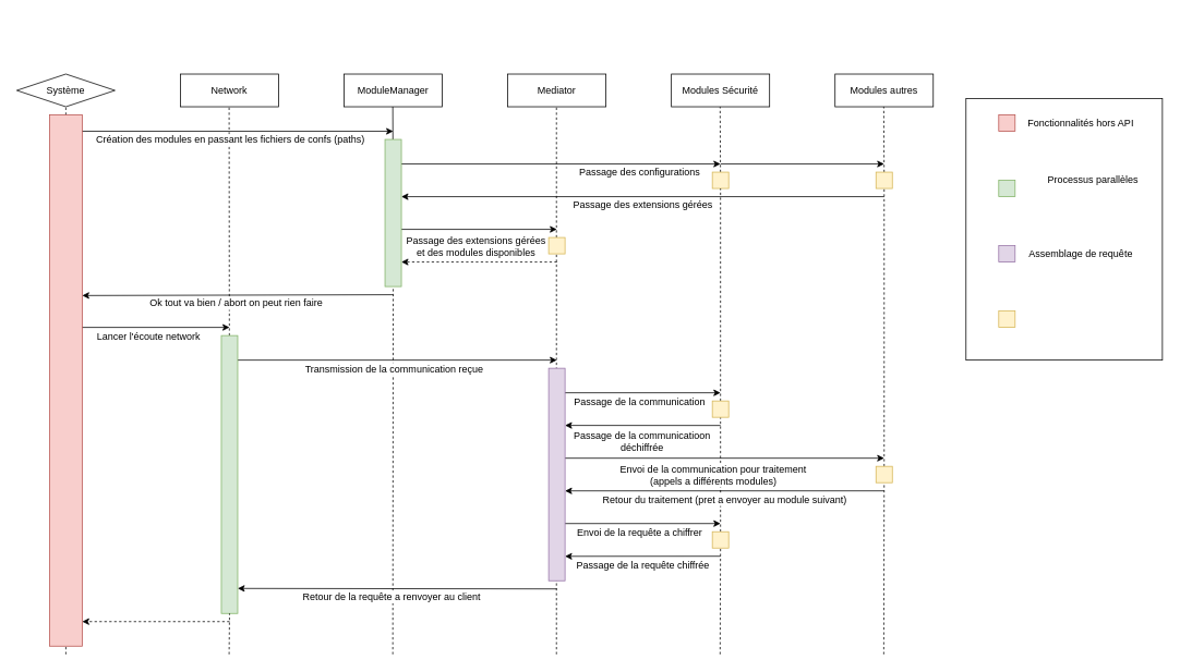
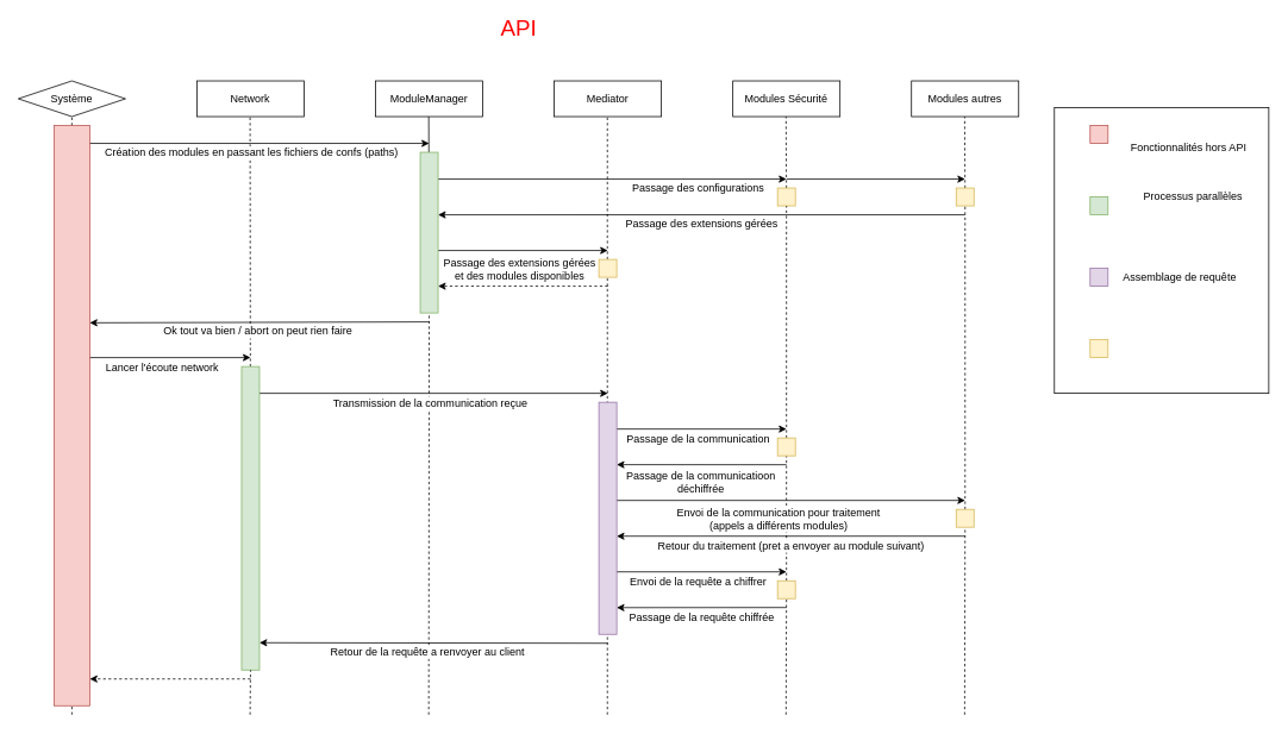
  <mxCell id="0" />
  <mxCell id="1" parent="0" />
  <mxCell id="2" value="" style="rounded=0;whiteSpace=wrap;html=1;" parent="1" vertex="1"><mxGeometry x="1180" y="120" width="240" height="320" as="geometry" /></mxCell>
  <mxCell id="3" value="" style="endArrow=none;html=1;entryX=0.5;entryY=1;entryDx=0;entryDy=0;dashed=1;" parent="1" source="48" target="47" edge="1"><mxGeometry width="50" height="50" relative="1" as="geometry"><mxPoint x="879.5" y="800" as="sourcePoint" /><mxPoint x="880" y="230" as="targetPoint" /></mxGeometry></mxCell>
  <mxCell id="4" value="" style="endArrow=none;html=1;entryX=0.5;entryY=1;entryDx=0;entryDy=0;dashed=1;" parent="1" target="42" edge="1"><mxGeometry width="50" height="50" relative="1" as="geometry"><mxPoint x="479.5" y="800" as="sourcePoint" /><mxPoint x="479.5" y="130" as="targetPoint" /></mxGeometry></mxCell>
  <mxCell id="5" value="Système" style="rhombus;whiteSpace=wrap;html=1;" parent="1" vertex="1"><mxGeometry y="90" width="120" height="40" as="geometry" x="20" /></mxCell>
  <mxCell id="6" value="Network" style="rounded=0;whiteSpace=wrap;html=1;" parent="1" vertex="1"><mxGeometry x="220" y="90" width="120" height="40" as="geometry" /></mxCell>
  <mxCell id="7" value="ModuleManager" style="rounded=0;whiteSpace=wrap;html=1;" parent="1" vertex="1"><mxGeometry x="420" y="90" width="120" height="40" as="geometry" /></mxCell>
  <mxCell id="8" value="Mediator" style="rounded=0;whiteSpace=wrap;html=1;" parent="1" vertex="1"><mxGeometry x="620" y="90" width="120" height="40" as="geometry" /></mxCell>
  <mxCell id="9" value="Modules Sécurité" style="rounded=0;whiteSpace=wrap;html=1;" parent="1" vertex="1"><mxGeometry x="820" y="90" width="120" height="40" as="geometry" /></mxCell>
  <mxCell id="10" value="" style="endArrow=none;html=1;entryX=0.5;entryY=1;entryDx=0;entryDy=0;dashed=1;" parent="1" target="5" edge="1"><mxGeometry width="50" height="50" relative="1" as="geometry"><mxPoint x="80" y="800" as="sourcePoint" /><mxPoint x="70" y="150" as="targetPoint" /></mxGeometry></mxCell>
  <mxCell id="11" value="" style="endArrow=none;html=1;entryX=0.5;entryY=1;entryDx=0;entryDy=0;dashed=1;" parent="1" source="44" edge="1"><mxGeometry width="50" height="50" relative="1" as="geometry"><mxPoint x="279.5" y="800" as="sourcePoint" /><mxPoint x="279.5" y="130" as="targetPoint" /></mxGeometry></mxCell>
  <mxCell id="12" value="" style="endArrow=none;html=1;entryX=0.5;entryY=1;entryDx=0;entryDy=0;" parent="1" source="42" edge="1"><mxGeometry width="50" height="50" relative="1" as="geometry"><mxPoint x="479.5" y="800" as="sourcePoint" /><mxPoint x="479.5" y="130" as="targetPoint" /></mxGeometry></mxCell>
  <mxCell id="13" value="" style="endArrow=none;html=1;entryX=0.5;entryY=1;entryDx=0;entryDy=0;dashed=1;" parent="1" edge="1"><mxGeometry width="50" height="50" relative="1" as="geometry"><mxPoint x="679.5" y="800" as="sourcePoint" /><mxPoint x="679.5" y="130" as="targetPoint" /></mxGeometry></mxCell>
  <mxCell id="14" value="" style="endArrow=none;html=1;entryX=0.5;entryY=1;entryDx=0;entryDy=0;dashed=1;" parent="1" source="40" edge="1"><mxGeometry width="50" height="50" relative="1" as="geometry"><mxPoint x="879.5" y="800" as="sourcePoint" /><mxPoint x="879.5" y="130" as="targetPoint" /></mxGeometry></mxCell>
  <mxCell id="15" value="" style="endArrow=classic;html=1;" parent="1" edge="1"><mxGeometry width="50" height="50" relative="1" as="geometry"><mxPoint x="80" y="160" as="sourcePoint" /><mxPoint x="480" y="160" as="targetPoint" /></mxGeometry></mxCell>
  <mxCell id="16" value="Création des modules en passant les fichiers de confs (paths)" style="text;html=1;align=center;verticalAlign=middle;resizable=0;points=[];labelBackgroundColor=#ffffff;" parent="15" vertex="1" connectable="0"><mxGeometry x="0.13" relative="1" as="geometry"><mxPoint x="-26" y="10" as="offset" /></mxGeometry></mxCell>
  <mxCell id="17" value="" style="endArrow=classic;html=1;" parent="1" edge="1"><mxGeometry width="50" height="50" relative="1" as="geometry"><mxPoint x="480" y="200" as="sourcePoint" /><mxPoint x="880" y="200" as="targetPoint" /></mxGeometry></mxCell>
  <mxCell id="18" value="Passage des configurations" style="text;html=1;align=center;verticalAlign=middle;resizable=0;points=[];labelBackgroundColor=#ffffff;" parent="17" vertex="1" connectable="0"><mxGeometry x="-0.17" y="1" relative="1" as="geometry"><mxPoint x="134" y="11" as="offset" /></mxGeometry></mxCell>
  <mxCell id="19" value="&lt;br&gt;" style="text;html=1;align=center;verticalAlign=middle;resizable=0;points=[];autosize=1;" parent="1" vertex="1"><mxGeometry x="670" y="290" width="20" height="20" as="geometry" /></mxCell>
  <mxCell id="20" value="" style="endArrow=classic;html=1;" parent="1" edge="1"><mxGeometry width="50" height="50" relative="1" as="geometry"><mxPoint x="480" y="280" as="sourcePoint" /><mxPoint x="680" y="280" as="targetPoint" /></mxGeometry></mxCell>
  <mxCell id="21" value="Passage des extensions gérées&lt;br&gt;et des modules disponibles" style="text;html=1;align=center;verticalAlign=middle;resizable=0;points=[];labelBackgroundColor=#ffffff;" parent="20" vertex="1" connectable="0"><mxGeometry x="0.15" relative="1" as="geometry"><mxPoint x="-15" y="20" as="offset" /></mxGeometry></mxCell>
  <mxCell id="22" value="" style="endArrow=classic;html=1;" parent="1" edge="1"><mxGeometry width="50" height="50" relative="1" as="geometry"><mxPoint x="480" y="360" as="sourcePoint" /><mxPoint x="100" y="361" as="targetPoint" /></mxGeometry></mxCell>
  <mxCell id="23" value="Ok tout va bien / abort on peut rien faire" style="text;html=1;align=center;verticalAlign=middle;resizable=0;points=[];labelBackgroundColor=#ffffff;" parent="22" vertex="1" connectable="0"><mxGeometry x="-0.34" y="4" relative="1" as="geometry"><mxPoint x="-68" y="6" as="offset" /></mxGeometry></mxCell>
  <mxCell id="24" value="" style="endArrow=classic;html=1;" parent="1" edge="1"><mxGeometry width="50" height="50" relative="1" as="geometry"><mxPoint x="80" y="400" as="sourcePoint" /><mxPoint x="280" y="400" as="targetPoint" /></mxGeometry></mxCell>
  <mxCell id="25" value="Lancer l'écoute network" style="text;html=1;align=center;verticalAlign=middle;resizable=0;points=[];labelBackgroundColor=#ffffff;" parent="24" vertex="1" connectable="0"><mxGeometry x="0.27" relative="1" as="geometry"><mxPoint x="-27" y="10" as="offset" /></mxGeometry></mxCell>
  <mxCell id="26" value="" style="endArrow=classic;html=1;" parent="1" edge="1"><mxGeometry width="50" height="50" relative="1" as="geometry"><mxPoint x="280" y="440" as="sourcePoint" /><mxPoint x="680" y="440" as="targetPoint" /></mxGeometry></mxCell>
  <mxCell id="27" value="Transmission de la communication reçue" style="text;html=1;align=center;verticalAlign=middle;resizable=0;points=[];labelBackgroundColor=#ffffff;" parent="26" vertex="1" connectable="0"><mxGeometry x="0.095" y="-4" relative="1" as="geometry"><mxPoint x="-19" y="6" as="offset" /></mxGeometry></mxCell>
  <mxCell id="28" value="" style="endArrow=classic;html=1;" parent="1" edge="1"><mxGeometry width="50" height="50" relative="1" as="geometry"><mxPoint x="680" y="480" as="sourcePoint" /><mxPoint x="880" y="480" as="targetPoint" /></mxGeometry></mxCell>
  <mxCell id="29" value="Passage de la communication" style="text;html=1;align=center;verticalAlign=middle;resizable=0;points=[];labelBackgroundColor=#ffffff;" parent="28" vertex="1" connectable="0"><mxGeometry x="0.16" y="-3" relative="1" as="geometry"><mxPoint x="-16" y="7" as="offset" /></mxGeometry></mxCell>
  <mxCell id="30" value="Modules autres" style="rounded=0;whiteSpace=wrap;html=1;" parent="1" vertex="1"><mxGeometry x="1020" y="90" width="120" height="40" as="geometry" /></mxCell>
  <mxCell id="31" value="" style="endArrow=none;html=1;entryX=0.5;entryY=1;entryDx=0;entryDy=0;dashed=1;" parent="1" source="38" edge="1"><mxGeometry width="50" height="50" relative="1" as="geometry"><mxPoint x="1079.5" y="800" as="sourcePoint" /><mxPoint x="1079.5" y="130" as="targetPoint" /></mxGeometry></mxCell>
  <mxCell id="32" value="" style="endArrow=classic;html=1;" parent="1" edge="1"><mxGeometry width="50" height="50" relative="1" as="geometry"><mxPoint x="880" y="200" as="sourcePoint" /><mxPoint x="1080" y="200" as="targetPoint" /></mxGeometry></mxCell>
  <mxCell id="33" value="" style="endArrow=classic;html=1;" parent="1" edge="1"><mxGeometry width="50" height="50" relative="1" as="geometry"><mxPoint x="680" y="560" as="sourcePoint" /><mxPoint x="1080" y="560" as="targetPoint" /></mxGeometry></mxCell>
  <mxCell id="34" value="Envoi de la communication pour traitement&lt;br&gt;(appels a différents modules)" style="text;html=1;align=center;verticalAlign=middle;resizable=0;points=[];labelBackgroundColor=#ffffff;" parent="33" vertex="1" connectable="0"><mxGeometry x="-0.1" y="-1" relative="1" as="geometry"><mxPoint x="10" y="19" as="offset" /></mxGeometry></mxCell>
  <mxCell id="35" value="" style="endArrow=classic;html=1;" parent="1" edge="1"><mxGeometry width="50" height="50" relative="1" as="geometry"><mxPoint x="680" y="640" as="sourcePoint" /><mxPoint x="880" y="640" as="targetPoint" /></mxGeometry></mxCell>
  <mxCell id="36" value="Envoi de la requête a chiffrer" style="text;html=1;align=center;verticalAlign=middle;resizable=0;points=[];labelBackgroundColor=#ffffff;" parent="35" vertex="1" connectable="0"><mxGeometry x="0.22" y="-1" relative="1" as="geometry"><mxPoint x="-22" y="9" as="offset" /></mxGeometry></mxCell>
+ <mxCell id="37" value="&lt;font color=&quot;#ff0000&quot; style=&quot;font-size: 25px&quot;&gt;API&lt;/font&gt;" style="text;html=1;align=center;verticalAlign=middle;resizable=0;points=[];autosize=1;" parent="1" vertex="1"><mxGeometry x="550" y="20" width="60" height="20" as="geometry" /></mxCell>
  <mxCell id="38" value="" style="rounded=0;whiteSpace=wrap;html=1;fillColor=#fff2cc;strokeColor=#d6b656;" parent="1" vertex="1"><mxGeometry x="1070" y="210" width="20" height="20" as="geometry" /></mxCell>
  <mxCell id="39" value="" style="endArrow=none;html=1;entryX=0.5;entryY=1;entryDx=0;entryDy=0;dashed=1;" parent="1" source="50" target="38" edge="1"><mxGeometry width="50" height="50" relative="1" as="geometry"><mxPoint x="1079.5" y="800" as="sourcePoint" /><mxPoint x="1079.5" y="130" as="targetPoint" /></mxGeometry></mxCell>
  <mxCell id="40" value="" style="rounded=0;whiteSpace=wrap;html=1;fillColor=#fff2cc;strokeColor=#d6b656;" parent="1" vertex="1"><mxGeometry x="870" y="210" width="20" height="20" as="geometry" /></mxCell>
  <mxCell id="41" value="" style="endArrow=none;html=1;entryX=0.5;entryY=1;entryDx=0;entryDy=0;dashed=1;" parent="1" source="47" target="40" edge="1"><mxGeometry width="50" height="50" relative="1" as="geometry"><mxPoint x="879.5" y="800" as="sourcePoint" /><mxPoint x="879.5" y="130" as="targetPoint" /></mxGeometry></mxCell>
  <mxCell id="42" value="" style="rounded=0;whiteSpace=wrap;html=1;fillColor=#d5e8d4;strokeColor=#82b366;" parent="1" vertex="1"><mxGeometry x="470" y="170" width="20" height="180" as="geometry" /></mxCell>
  <mxCell id="43" value="" style="rounded=0;whiteSpace=wrap;html=1;fillColor=#fff2cc;strokeColor=#d6b656;" parent="1" vertex="1"><mxGeometry x="670" y="290" width="20" height="20" as="geometry" /></mxCell>
  <mxCell id="44" value="" style="rounded=0;whiteSpace=wrap;html=1;fillColor=#d5e8d4;strokeColor=#82b366;" parent="1" vertex="1"><mxGeometry x="270" y="410" width="20" height="340" as="geometry" /></mxCell>
  <mxCell id="45" value="" style="endArrow=none;html=1;entryX=0.5;entryY=1;entryDx=0;entryDy=0;dashed=1;" parent="1" target="44" edge="1"><mxGeometry width="50" height="50" relative="1" as="geometry"><mxPoint x="279.5" y="800" as="sourcePoint" /><mxPoint x="279.5" y="130" as="targetPoint" /></mxGeometry></mxCell>
  <mxCell id="46" value="" style="rounded=0;whiteSpace=wrap;html=1;fillColor=#e1d5e7;strokeColor=#9673a6;" parent="1" vertex="1"><mxGeometry x="670" y="450" width="20" height="260" as="geometry" /></mxCell>
  <mxCell id="47" value="" style="rounded=0;whiteSpace=wrap;html=1;fillColor=#fff2cc;strokeColor=#d6b656;" parent="1" vertex="1"><mxGeometry x="870" y="490" width="20" height="20" as="geometry" /></mxCell>
  <mxCell id="48" value="" style="rounded=0;whiteSpace=wrap;html=1;fillColor=#fff2cc;strokeColor=#d6b656;" parent="1" vertex="1"><mxGeometry x="870" y="650" width="20" height="20" as="geometry" /></mxCell>
  <mxCell id="49" value="" style="endArrow=none;html=1;entryX=0.5;entryY=1;entryDx=0;entryDy=0;dashed=1;" parent="1" target="48" edge="1"><mxGeometry width="50" height="50" relative="1" as="geometry"><mxPoint x="879.5" y="800" as="sourcePoint" /><mxPoint x="880" y="510" as="targetPoint" /></mxGeometry></mxCell>
  <mxCell id="50" value="" style="rounded=0;whiteSpace=wrap;html=1;fillColor=#fff2cc;strokeColor=#d6b656;" parent="1" vertex="1"><mxGeometry x="1070" y="570" width="20" height="20" as="geometry" /></mxCell>
  <mxCell id="51" value="" style="endArrow=none;html=1;entryX=0.5;entryY=1;entryDx=0;entryDy=0;dashed=1;" parent="1" target="50" edge="1"><mxGeometry width="50" height="50" relative="1" as="geometry"><mxPoint x="1079.5" y="800" as="sourcePoint" /><mxPoint x="1080" y="230" as="targetPoint" /></mxGeometry></mxCell>
  <mxCell id="52" value="" style="rounded=0;whiteSpace=wrap;html=1;fillColor=#f8cecc;strokeColor=#b85450;" parent="1" vertex="1"><mxGeometry x="60" y="140" width="40" height="650" as="geometry" /></mxCell>
  <mxCell id="53" value="" style="rounded=0;whiteSpace=wrap;html=1;fillColor=#f8cecc;strokeColor=#b85450;" parent="1" vertex="1"><mxGeometry x="1220" y="140" width="20" height="20" as="geometry" /></mxCell>
- <mxCell id="54" value="Fonctionnalités hors API" style="text;html=1;align=center;verticalAlign=middle;resizable=0;points=[];autosize=1;" parent="1" vertex="1"><mxGeometry x="1250" y="140" width="140" height="20" as="geometry" /></mxCell>
+ <mxCell id="54" value="Fonctionnalités hors API" style="text;html=1;align=center;verticalAlign=middle;resizable=0;points=[];autosize=1;" parent="1" vertex="1"><mxGeometry x="1260" y="155" width="140" height="20" as="geometry" /></mxCell>
  <mxCell id="55" value="" style="rounded=0;whiteSpace=wrap;html=1;fillColor=#d5e8d4;strokeColor=#82b366;" parent="1" vertex="1"><mxGeometry x="1220" y="220" width="20" height="20" as="geometry" /></mxCell>
  <mxCell id="56" value="Processus parallèles" style="text;html=1;align=center;verticalAlign=middle;resizable=0;points=[];autosize=1;" parent="1" vertex="1"><mxGeometry x="1270" y="210" width="130" height="20" as="geometry" /></mxCell>
  <mxCell id="57" value="" style="rounded=0;whiteSpace=wrap;html=1;fillColor=#e1d5e7;strokeColor=#9673a6;" parent="1" vertex="1"><mxGeometry x="1220" y="300" width="20" height="20" as="geometry" /></mxCell>
  <mxCell id="58" value="Assemblage de requête" style="text;html=1;align=center;verticalAlign=middle;resizable=0;points=[];autosize=1;" parent="1" vertex="1"><mxGeometry x="1250" y="300" width="140" height="20" as="geometry" /></mxCell>
  <mxCell id="59" value="" style="rounded=0;whiteSpace=wrap;html=1;fillColor=#fff2cc;strokeColor=#d6b656;" parent="1" vertex="1"><mxGeometry x="1220" y="380" width="20" height="20" as="geometry" /></mxCell>
  <mxCell id="60" value="" style="endArrow=classic;html=1;dashed=1;" parent="1" edge="1"><mxGeometry width="50" height="50" relative="1" as="geometry"><mxPoint x="280" y="760" as="sourcePoint" /><mxPoint x="100" y="760" as="targetPoint" /></mxGeometry></mxCell>
  <mxCell id="61" value="" style="endArrow=classic;html=1;entryX=1;entryY=0.577;entryDx=0;entryDy=0;entryPerimeter=0;" parent="1" target="46" edge="1"><mxGeometry width="50" height="50" relative="1" as="geometry"><mxPoint x="1080" y="600" as="sourcePoint" /><mxPoint x="720" y="600" as="targetPoint" /></mxGeometry></mxCell>
  <mxCell id="62" value="Retour du traitement (pret a envoyer au module suivant)" style="text;html=1;align=center;verticalAlign=middle;resizable=0;points=[];labelBackgroundColor=#ffffff;" parent="61" vertex="1" connectable="0"><mxGeometry x="-0.275" relative="1" as="geometry"><mxPoint x="-55" y="10" as="offset" /></mxGeometry></mxCell>
  <mxCell id="63" value="" style="endArrow=classic;html=1;entryX=1;entryY=0.269;entryDx=0;entryDy=0;entryPerimeter=0;" parent="1" target="46" edge="1"><mxGeometry width="50" height="50" relative="1" as="geometry"><mxPoint x="880" y="520" as="sourcePoint" /><mxPoint x="710" y="520" as="targetPoint" /></mxGeometry></mxCell>
  <mxCell id="64" value="Passage de la communicatioon&lt;br&gt;déchiffrée" style="text;html=1;align=center;verticalAlign=middle;resizable=0;points=[];labelBackgroundColor=#ffffff;" parent="63" vertex="1" connectable="0"><mxGeometry x="-0.19" y="1" relative="1" as="geometry"><mxPoint x="-19" y="19" as="offset" /></mxGeometry></mxCell>
  <mxCell id="65" value="" style="endArrow=classic;html=1;entryX=1;entryY=0.885;entryDx=0;entryDy=0;entryPerimeter=0;" parent="1" target="46" edge="1"><mxGeometry width="50" height="50" relative="1" as="geometry"><mxPoint x="880" y="680" as="sourcePoint" /><mxPoint x="700" y="680" as="targetPoint" /></mxGeometry></mxCell>
  <mxCell id="66" value="Passage de la requête chiffrée" style="text;html=1;align=center;verticalAlign=middle;resizable=0;points=[];labelBackgroundColor=#ffffff;" parent="65" vertex="1" connectable="0"><mxGeometry x="-0.19" y="2" relative="1" as="geometry"><mxPoint x="-19" y="8" as="offset" /></mxGeometry></mxCell>
  <mxCell id="67" value="" style="endArrow=classic;html=1;entryX=1;entryY=0.91;entryDx=0;entryDy=0;entryPerimeter=0;" parent="1" target="44" edge="1"><mxGeometry width="50" height="50" relative="1" as="geometry"><mxPoint x="680" y="720" as="sourcePoint" /><mxPoint x="310" y="720" as="targetPoint" /></mxGeometry></mxCell>
  <mxCell id="68" value="Retour de la requête a renvoyer au client" style="text;html=1;align=center;verticalAlign=middle;resizable=0;points=[];labelBackgroundColor=#ffffff;" parent="67" vertex="1" connectable="0"><mxGeometry x="0.32" y="-2" relative="1" as="geometry"><mxPoint x="54" y="12" as="offset" /></mxGeometry></mxCell>
  <mxCell id="69" value="" style="endArrow=classic;html=1;entryX=1;entryY=0.389;entryDx=0;entryDy=0;entryPerimeter=0;" parent="1" target="42" edge="1"><mxGeometry width="50" height="50" relative="1" as="geometry"><mxPoint x="1080" y="240" as="sourcePoint" /><mxPoint x="500" y="240" as="targetPoint" /></mxGeometry></mxCell>
  <mxCell id="70" value="Passage des extensions gérées" style="text;html=1;align=center;verticalAlign=middle;resizable=0;points=[];labelBackgroundColor=#ffffff;" parent="69" vertex="1" connectable="0"><mxGeometry x="-0.207" relative="1" as="geometry"><mxPoint x="-62" y="10" as="offset" /></mxGeometry></mxCell>
  <mxCell id="71" value="" style="endArrow=classic;html=1;dashed=1;entryX=1;entryY=0.833;entryDx=0;entryDy=0;entryPerimeter=0;" parent="1" target="42" edge="1"><mxGeometry width="50" height="50" relative="1" as="geometry"><mxPoint x="680" y="320" as="sourcePoint" /><mxPoint x="500" y="320" as="targetPoint" /></mxGeometry></mxCell>
